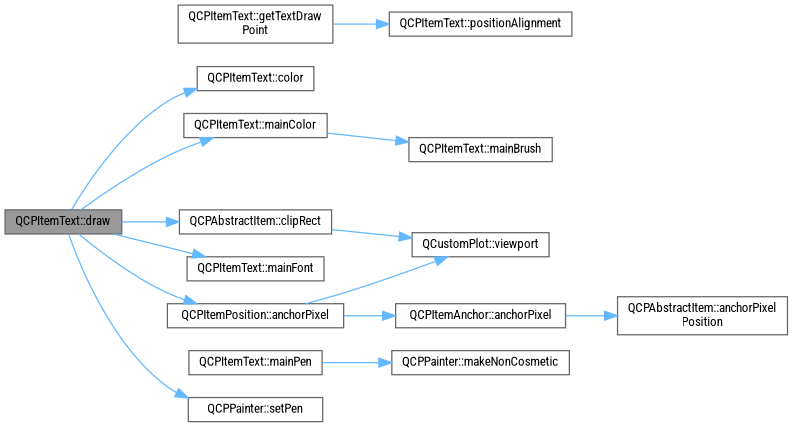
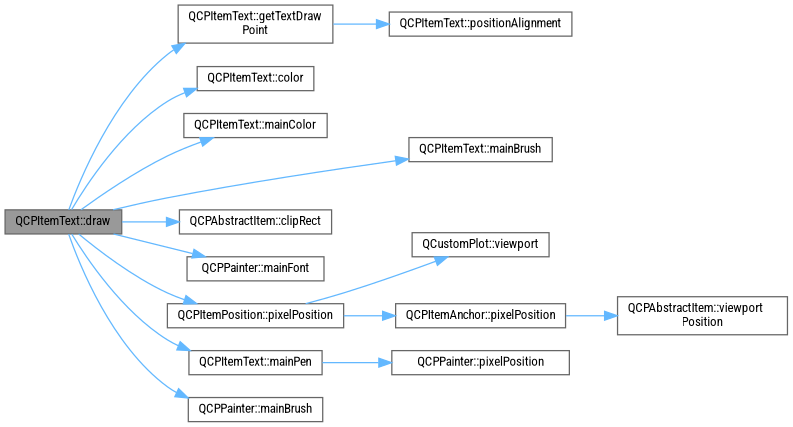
  digraph {
    fontname="Roboto Condensed"
    rankdir=LR
    node [color=grey40 fillcolor=white fontname="Roboto Condensed" fontsize=10 shape=box style=filled]
    edge [color=steelblue1 fontname="Roboto Condensed" fontsize=10 labelfontname=Helvetica labelfontsize=10 style=solid]
    n1 [color=gray40 fillcolor=grey60 fontcolor=black height=0.2 label="QCPItemText::draw" width=0.4]
    n2 [height=0.2 label="QCPAbstractItem::clipRect" width=0.4]
    n3 [height=0.2 label="QCPItemText::color" width=0.4]
    n4 [height=0.2 label="QCPItemText::getTextDraw\lPoint" width=0.4]
    n5 [height=0.2 label="QCPItemText::mainBrush" width=0.4]
    n6 [height=0.2 label="QCPItemText::mainColor" width=0.4]
-   n7 [height=0.2 label="QCPItemText::mainFont" width=0.4]
+   n7 [height=0.2 label="QCPPainter::mainFont" width=0.4]
    n8 [height=0.2 label="QCPItemText::mainPen" width=0.4]
-   n9 [height=0.2 label="QCPItemPosition::anchorPixel" width=0.4]
-   n10 [height=0.2 label="QCPPainter::setPen" width=0.4]
+   n9 [height=0.2 label="QCPItemPosition::pixelPosition" width=0.4]
+   n10 [height=0.2 label="QCPPainter::mainBrush" width=0.4]
    n11 [height=0.2 label="QCustomPlot::viewport" width=0.4]
    n12 [height=0.2 label="QCPItemText::positionAlignment" width=0.4]
-   n13 [height=0.2 label="QCPPainter::makeNonCosmetic" width=0.4]
-   n14 [height=0.2 label="QCPItemAnchor::anchorPixel" width=0.4]
-   n15 [height=0.2 label="QCPAbstractItem::anchorPixel\lPosition" width=0.4]
+   n13 [height=0.2 label="QCPPainter::pixelPosition" width=0.4]
+   n14 [height=0.2 label="QCPItemAnchor::pixelPosition" width=0.4]
+   n15 [height=0.2 label="QCPAbstractItem::viewport\lPosition" width=0.4]
    n1 -> n2
    n1 -> n3
-   n6 -> n5
+   n1 -> n4
+   n1 -> n5
    n1 -> n6
    n1 -> n7
+   n1 -> n8
    n1 -> n9
    n1 -> n10
-   n2 -> n11
    n4 -> n12
    n8 -> n13
    n9 -> n11
    n9 -> n14
    n14 -> n15
  }
